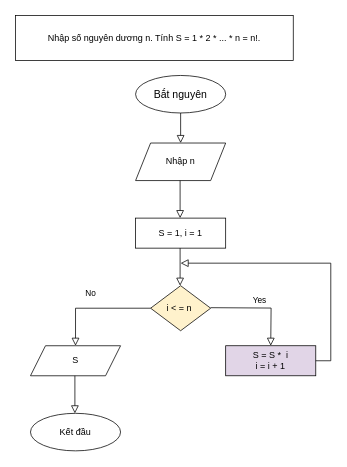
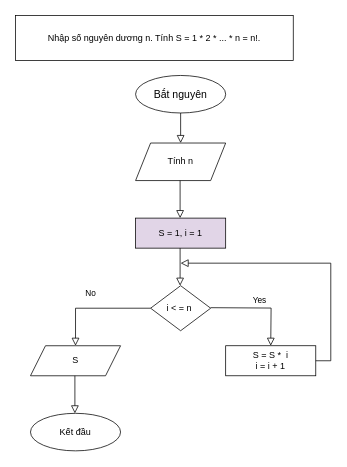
  <mxCell id="0" />
  <mxCell id="1" parent="0" />
  <mxCell id="2" value="" style="rounded=0;html=1;jettySize=auto;orthogonalLoop=1;fontSize=11;endArrow=block;endFill=0;endSize=8;strokeWidth=1;shadow=0;labelBackgroundColor=none;edgeStyle=orthogonalEdgeStyle;" edge="1" parent="1"><mxGeometry relative="1" as="geometry"><mxPoint x="240" y="140" as="sourcePoint" /><mxPoint x="240" y="190" as="targetPoint" /></mxGeometry></mxCell>
  <mxCell id="3" value="No" style="rounded=0;html=1;jettySize=auto;orthogonalLoop=1;fontSize=11;endArrow=block;endFill=0;endSize=8;strokeWidth=1;shadow=0;labelBackgroundColor=none;edgeStyle=orthogonalEdgeStyle;" edge="1" parent="1"><mxGeometry x="0.067" y="-20" relative="1" as="geometry"><mxPoint as="offset" /><mxPoint x="200" y="410" as="sourcePoint" /><mxPoint x="100" y="460" as="targetPoint" /><Array as="points"><mxPoint x="100" y="410" /></Array></mxGeometry></mxCell>
  <mxCell id="4" value="Yes" style="edgeStyle=orthogonalEdgeStyle;rounded=0;html=1;jettySize=auto;orthogonalLoop=1;fontSize=11;endArrow=block;endFill=0;endSize=8;strokeWidth=1;shadow=0;labelBackgroundColor=none;" edge="1" parent="1"><mxGeometry y="10" relative="1" as="geometry"><mxPoint as="offset" /><mxPoint x="280" y="409.29" as="sourcePoint" /><mxPoint x="360" y="460" as="targetPoint" /></mxGeometry></mxCell>
  <mxCell id="5" value="&lt;font style=&quot;font-size: 14px;&quot;&gt;Bắt nguyên&lt;/font&gt;" style="ellipse;whiteSpace=wrap;html=1;" vertex="1" parent="1"><mxGeometry x="180" y="100" width="120" height="50" as="geometry" /></mxCell>
  <mxCell id="6" value="Nhập số nguyên dương n. Tính S = 1 * 2 * ... * n = n!." style="rounded=0;whiteSpace=wrap;html=1;" vertex="1" parent="1"><mxGeometry width="370" height="60" as="geometry" x="20" y="20" /></mxCell>
- <mxCell id="7" value="Nhập n" style="shape=parallelogram;perimeter=parallelogramPerimeter;whiteSpace=wrap;html=1;fixedSize=1;" vertex="1" parent="1"><mxGeometry x="180" y="190" width="120" height="50" as="geometry" /></mxCell>
+ <mxCell id="7" value="Tính n" style="shape=parallelogram;perimeter=parallelogramPerimeter;whiteSpace=wrap;html=1;fixedSize=1;" vertex="1" parent="1"><mxGeometry x="180" y="190" width="120" height="50" as="geometry" /></mxCell>
  <mxCell id="8" value="" style="rounded=0;html=1;jettySize=auto;orthogonalLoop=1;fontSize=11;endArrow=block;endFill=0;endSize=8;strokeWidth=1;shadow=0;labelBackgroundColor=none;edgeStyle=orthogonalEdgeStyle;" edge="1" parent="1"><mxGeometry relative="1" as="geometry"><mxPoint x="239.29" y="240" as="sourcePoint" /><mxPoint x="239.29" y="290" as="targetPoint" /></mxGeometry></mxCell>
- <mxCell id="9" value="S = 1, i = 1" style="rounded=0;whiteSpace=wrap;html=1;" vertex="1" parent="1"><mxGeometry x="180" y="290" width="120" height="40" as="geometry" /></mxCell>
+ <mxCell id="9" value="S = 1, i = 1" style="rounded=0;whiteSpace=wrap;html=1;fillColor=#e1d5e7;" vertex="1" parent="1"><mxGeometry x="180" y="290" width="120" height="40" as="geometry" /></mxCell>
  <mxCell id="10" value="" style="rounded=0;html=1;jettySize=auto;orthogonalLoop=1;fontSize=11;endArrow=block;endFill=0;endSize=8;strokeWidth=1;shadow=0;labelBackgroundColor=none;edgeStyle=orthogonalEdgeStyle;" edge="1" parent="1"><mxGeometry relative="1" as="geometry"><mxPoint x="239.29" y="330" as="sourcePoint" /><mxPoint x="239.29" y="380" as="targetPoint" /></mxGeometry></mxCell>
- <mxCell id="11" value="i &amp;lt; = n&amp;nbsp;" style="rhombus;whiteSpace=wrap;html=1;fillColor=#fff2cc;" vertex="1" parent="1"><mxGeometry x="200" y="380" width="80" height="60" as="geometry" /></mxCell>
- <mxCell id="12" value="S = S *&amp;nbsp; i&lt;br&gt;i = i + 1" style="rounded=0;whiteSpace=wrap;html=1;fillColor=#e1d5e7;" vertex="1" parent="1"><mxGeometry x="300" y="460" width="120" height="40" as="geometry" /></mxCell>
+ <mxCell id="11" value="i &amp;lt; = n&amp;nbsp;" style="rhombus;whiteSpace=wrap;html=1;" vertex="1" parent="1"><mxGeometry x="200" y="380" width="80" height="60" as="geometry" /></mxCell>
+ <mxCell id="12" value="S = S *&amp;nbsp; i&lt;br&gt;i = i + 1" style="rounded=0;whiteSpace=wrap;html=1;" vertex="1" parent="1"><mxGeometry x="300" y="460" width="120" height="40" as="geometry" /></mxCell>
  <mxCell id="13" value="S" style="shape=parallelogram;perimeter=parallelogramPerimeter;whiteSpace=wrap;html=1;fixedSize=1;" vertex="1" parent="1"><mxGeometry x="40" y="460" width="120" height="40" as="geometry" /></mxCell>
  <mxCell id="14" value="" style="rounded=0;html=1;jettySize=auto;orthogonalLoop=1;fontSize=11;endArrow=block;endFill=0;endSize=8;strokeWidth=1;shadow=0;labelBackgroundColor=none;edgeStyle=orthogonalEdgeStyle;exitX=1;exitY=0.5;exitDx=0;exitDy=0;" edge="1" parent="1" source="12"><mxGeometry relative="1" as="geometry"><mxPoint x="249.29" y="340" as="sourcePoint" /><mxPoint x="240" y="350" as="targetPoint" /><Array as="points"><mxPoint x="440" y="480" /><mxPoint x="440" y="350" /><mxPoint x="240" y="350" /></Array></mxGeometry></mxCell>
  <mxCell id="15" value="Kết đầu" style="ellipse;whiteSpace=wrap;html=1;" vertex="1" parent="1"><mxGeometry x="40" y="550" width="120" height="50" as="geometry" /></mxCell>
  <mxCell id="16" value="" style="rounded=0;html=1;jettySize=auto;orthogonalLoop=1;fontSize=11;endArrow=block;endFill=0;endSize=8;strokeWidth=1;shadow=0;labelBackgroundColor=none;edgeStyle=orthogonalEdgeStyle;" edge="1" parent="1"><mxGeometry relative="1" as="geometry"><mxPoint x="99.17" y="500" as="sourcePoint" /><mxPoint x="99.17" y="550" as="targetPoint" /></mxGeometry></mxCell>
